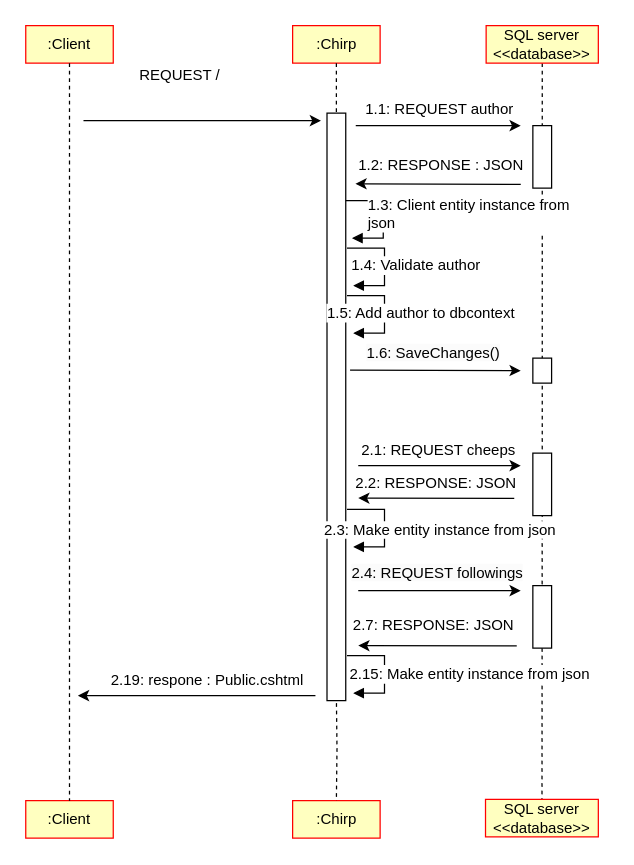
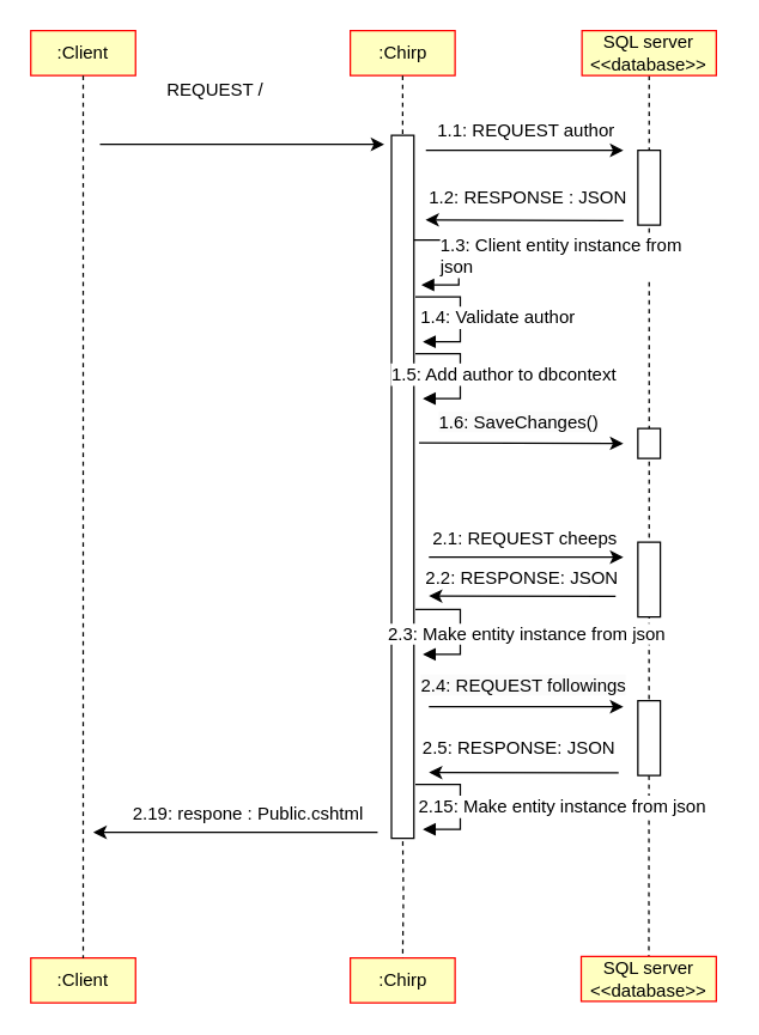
  <mxCell id="0" />
  <mxCell id="1" parent="0" />
  <mxCell id="2" style="edgeStyle=orthogonalEdgeStyle;rounded=0;orthogonalLoop=1;jettySize=auto;html=1;dashed=1;endArrow=none;endFill=0;" edge="1" parent="1" source="12" target="17"><mxGeometry relative="1" as="geometry" /></mxCell>
- <mxCell id="3" value="2.7: RESPONSE: JSON" style="text;html=1;align=center;verticalAlign=middle;resizable=0;points=[];autosize=1;strokeColor=none;fillColor=none;" parent="1" vertex="1"><mxGeometry x="270.68" y="485" width="150" height="30" as="geometry" /></mxCell>
+ <mxCell id="3" value="2.5: RESPONSE: JSON" style="text;html=1;align=center;verticalAlign=middle;resizable=0;points=[];autosize=1;strokeColor=none;fillColor=none;" parent="1" vertex="1"><mxGeometry x="270.68" y="485" width="150" height="30" as="geometry" /></mxCell>
  <mxCell id="4" value="2.2: RESPONSE: JSON" style="text;html=1;align=center;verticalAlign=middle;resizable=0;points=[];autosize=1;strokeColor=none;fillColor=none;" parent="1" vertex="1"><mxGeometry x="273" y="371" width="150" height="30" as="geometry" /></mxCell>
  <mxCell id="5" value="&lt;span style=&quot;color: rgb(0, 0, 0); font-family: Helvetica; font-size: 12px; font-style: normal; font-variant-ligatures: normal; font-variant-caps: normal; font-weight: 400; letter-spacing: normal; orphans: 2; text-align: center; text-indent: 0px; text-transform: none; widows: 2; word-spacing: 0px; -webkit-text-stroke-width: 0px; background-color: rgb(251, 251, 251); text-decoration-thickness: initial; text-decoration-style: initial; text-decoration-color: initial; float: none; display: inline !important;&quot;&gt;1.6: SaveChanges()&lt;/span&gt;" style="text;whiteSpace=wrap;html=1;" parent="1" vertex="1"><mxGeometry x="290.69" y="268" width="150" height="40" as="geometry" /></mxCell>
  <mxCell id="6" value="&lt;span style=&quot;color: rgb(0, 0, 0); font-family: Helvetica; font-size: 12px; font-style: normal; font-variant-ligatures: normal; font-variant-caps: normal; font-weight: 400; letter-spacing: normal; orphans: 2; text-align: center; text-indent: 0px; text-transform: none; widows: 2; word-spacing: 0px; -webkit-text-stroke-width: 0px; background-color: rgb(251, 251, 251); text-decoration-thickness: initial; text-decoration-style: initial; text-decoration-color: initial; float: none; display: inline !important;&quot;&gt;2.4: REQUEST followings&lt;/span&gt;" style="text;whiteSpace=wrap;html=1;" parent="1" vertex="1"><mxGeometry x="278.69" y="444" width="155.31" height="40" as="geometry" /></mxCell>
  <mxCell id="7" value="1.1: REQUEST author" style="text;whiteSpace=wrap;html=1;" parent="1" vertex="1"><mxGeometry x="289.69" y="73" width="130" height="40" as="geometry" /></mxCell>
  <mxCell id="8" value=":Client" style="rounded=0;whiteSpace=wrap;html=1;arcSize=40;fontColor=#000000;fillColor=#ffffc0;strokeColor=#ff0000;" parent="1" vertex="1"><mxGeometry x="20" y="20" width="70" height="30" as="geometry" /></mxCell>
  <mxCell id="9" value=":Chirp" style="rounded=0;whiteSpace=wrap;html=1;arcSize=40;fontColor=#000000;fillColor=#ffffc0;strokeColor=#ff0000;" parent="1" vertex="1"><mxGeometry x="233.5" y="20" width="70" height="30" as="geometry" /></mxCell>
  <mxCell id="10" value=":Chirp" style="rounded=0;whiteSpace=wrap;html=1;arcSize=40;fontColor=#000000;fillColor=#ffffc0;strokeColor=#ff0000;" parent="1" vertex="1"><mxGeometry x="233.5" y="640" width="70" height="30" as="geometry" /></mxCell>
  <mxCell id="11" value=":Client" style="rounded=0;whiteSpace=wrap;html=1;arcSize=40;fontColor=#000000;fillColor=#ffffc0;strokeColor=#ff0000;" parent="1" vertex="1"><mxGeometry x="20" y="640" width="70" height="30" as="geometry" /></mxCell>
  <mxCell id="12" value="SQL server&lt;br&gt;&amp;lt;&amp;lt;database&amp;gt;&amp;gt;" style="rounded=0;whiteSpace=wrap;html=1;arcSize=40;fontColor=#000000;fillColor=#ffffc0;strokeColor=#ff0000;" parent="1" vertex="1"><mxGeometry x="388.31" y="20" width="89.75" height="30" as="geometry" /></mxCell>
  <mxCell id="13" value="" style="edgeStyle=orthogonalEdgeStyle;rounded=0;orthogonalLoop=1;jettySize=auto;html=1;entryX=0.5;entryY=0;entryDx=0;entryDy=0;dashed=1;endArrow=none;endFill=0;" parent="1" target="10" edge="1"><mxGeometry relative="1" as="geometry"><mxPoint x="268.5" y="556" as="sourcePoint" /><mxPoint x="268.5" y="749" as="targetPoint" /></mxGeometry></mxCell>
  <mxCell id="14" value="" style="edgeStyle=orthogonalEdgeStyle;rounded=0;orthogonalLoop=1;jettySize=auto;html=1;entryX=0.5;entryY=0;entryDx=0;entryDy=0;dashed=1;endArrow=none;endFill=0;" parent="1" source="9" edge="1"><mxGeometry relative="1" as="geometry"><mxPoint x="269" y="120" as="sourcePoint" /><mxPoint x="268.5" y="362" as="targetPoint" /></mxGeometry></mxCell>
  <mxCell id="15" value="2.19: respone : Public.cshtml" style="text;html=1;align=center;verticalAlign=middle;resizable=0;points=[];autosize=1;strokeColor=none;fillColor=none;" parent="1" vertex="1"><mxGeometry x="74.75" y="529" width="180" height="30" as="geometry" /></mxCell>
  <mxCell id="16" value="" style="endArrow=classic;html=1;rounded=0;" parent="1" edge="1"><mxGeometry width="50" height="50" relative="1" as="geometry"><mxPoint x="251.75" y="556" as="sourcePoint" /><mxPoint x="61.75" y="556" as="targetPoint" /><Array as="points" /></mxGeometry></mxCell>
  <mxCell id="17" value="SQL server&lt;br&gt;&amp;lt;&amp;lt;database&amp;gt;&amp;gt;" style="rounded=0;whiteSpace=wrap;html=1;arcSize=40;fontColor=#000000;fillColor=#ffffc0;strokeColor=#ff0000;" parent="1" vertex="1"><mxGeometry x="387.81" y="639" width="90.25" height="30" as="geometry" /></mxCell>
  <mxCell id="18" value="" style="endArrow=classic;html=1;rounded=0;" parent="1" edge="1"><mxGeometry width="50" height="50" relative="1" as="geometry"><mxPoint x="286" y="372" as="sourcePoint" /><mxPoint x="416" y="372" as="targetPoint" /></mxGeometry></mxCell>
  <mxCell id="19" value="2.1: REQUEST cheeps" style="text;html=1;align=center;verticalAlign=middle;resizable=0;points=[];autosize=1;strokeColor=none;fillColor=none;" parent="1" vertex="1"><mxGeometry x="275" y="345" width="150" height="30" as="geometry" /></mxCell>
  <mxCell id="20" value="" style="rounded=0;whiteSpace=wrap;html=1;" parent="1" vertex="1"><mxGeometry x="425.68" y="362" width="15" height="50" as="geometry" /></mxCell>
  <mxCell id="21" value="" style="endArrow=classic;html=1;rounded=0;" parent="1" edge="1"><mxGeometry width="50" height="50" relative="1" as="geometry"><mxPoint x="410.8" y="398.25" as="sourcePoint" /><mxPoint x="286" y="398" as="targetPoint" /></mxGeometry></mxCell>
  <mxCell id="22" value="" style="edgeStyle=orthogonalEdgeStyle;rounded=0;orthogonalLoop=1;jettySize=auto;html=1;dashed=1;endArrow=none;endFill=0;entryX=0.5;entryY=0;entryDx=0;entryDy=0;" parent="1" source="8" target="11" edge="1"><mxGeometry relative="1" as="geometry"><mxPoint x="61" y="50" as="sourcePoint" /><mxPoint x="55" y="785" as="targetPoint" /></mxGeometry></mxCell>
  <mxCell id="23" value="" style="endArrow=classic;html=1;rounded=0;" parent="1" edge="1"><mxGeometry width="50" height="50" relative="1" as="geometry"><mxPoint x="286" y="472" as="sourcePoint" /><mxPoint x="416" y="472" as="targetPoint" /></mxGeometry></mxCell>
  <mxCell id="24" value="" style="rounded=0;whiteSpace=wrap;html=1;" parent="1" vertex="1"><mxGeometry x="425.68" y="468" width="15" height="50" as="geometry" /></mxCell>
  <mxCell id="25" value="" style="endArrow=classic;html=1;rounded=0;" parent="1" edge="1"><mxGeometry width="50" height="50" relative="1" as="geometry"><mxPoint x="412.8" y="516.25" as="sourcePoint" /><mxPoint x="286" y="516" as="targetPoint" /></mxGeometry></mxCell>
  <mxCell id="26" value="" style="endArrow=classic;html=1;rounded=0;" parent="1" edge="1"><mxGeometry width="50" height="50" relative="1" as="geometry"><mxPoint x="66.19" y="96" as="sourcePoint" /><mxPoint x="256.19" y="96" as="targetPoint" /><Array as="points" /></mxGeometry></mxCell>
  <mxCell id="27" value="REQUEST /" style="text;html=1;align=center;verticalAlign=middle;resizable=0;points=[];autosize=1;strokeColor=none;fillColor=none;" parent="1" vertex="1"><mxGeometry x="98" y="45" width="90" height="30" as="geometry" /></mxCell>
  <mxCell id="28" value="" style="rounded=0;whiteSpace=wrap;html=1;" parent="1" vertex="1"><mxGeometry x="261" y="90" width="15" height="470" as="geometry" /></mxCell>
  <mxCell id="29" value="" style="endArrow=classic;html=1;rounded=0;" parent="1" edge="1"><mxGeometry width="50" height="50" relative="1" as="geometry"><mxPoint x="284" y="100" as="sourcePoint" /><mxPoint x="416" y="100" as="targetPoint" /></mxGeometry></mxCell>
  <mxCell id="30" value="" style="rounded=0;whiteSpace=wrap;html=1;" parent="1" vertex="1"><mxGeometry x="425.69" y="100" width="15" height="50" as="geometry" /></mxCell>
  <mxCell id="31" value="" style="endArrow=classic;html=1;rounded=0;" parent="1" edge="1"><mxGeometry width="50" height="50" relative="1" as="geometry"><mxPoint x="416" y="147" as="sourcePoint" /><mxPoint x="283.75" y="146.5" as="targetPoint" /></mxGeometry></mxCell>
  <mxCell id="32" value="" style="endArrow=classic;html=1;rounded=0;" parent="1" edge="1"><mxGeometry width="50" height="50" relative="1" as="geometry"><mxPoint x="279.45" y="295.5" as="sourcePoint" /><mxPoint x="416" y="296" as="targetPoint" /></mxGeometry></mxCell>
  <mxCell id="33" value="" style="rounded=0;whiteSpace=wrap;html=1;" parent="1" vertex="1"><mxGeometry x="425.68" y="286" width="15" height="20" as="geometry" /></mxCell>
  <mxCell id="34" value="1.2: RESPONSE : JSON" style="text;html=1;align=center;verticalAlign=middle;resizable=0;points=[];autosize=1;strokeColor=none;fillColor=none;labelBackgroundColor=default;" parent="1" vertex="1"><mxGeometry x="272" y="117" width="160" height="30" as="geometry" /></mxCell>
  <mxCell id="35" value="" style="html=1;align=left;spacingLeft=2;endArrow=block;rounded=0;edgeStyle=orthogonalEdgeStyle;curved=0;rounded=0;" edge="1" parent="1"><mxGeometry relative="1" as="geometry"><mxPoint x="276" y="160" as="sourcePoint" /><Array as="points"><mxPoint x="306" y="190" /></Array><mxPoint x="281" y="190" as="targetPoint" /></mxGeometry></mxCell>
  <mxCell id="36" value="&lt;span style=&quot;color: rgb(0, 0, 0); font-family: Helvetica; font-size: 12px; font-style: normal; font-variant-ligatures: normal; font-variant-caps: normal; font-weight: 400; letter-spacing: normal; orphans: 2; text-align: center; text-indent: 0px; text-transform: none; widows: 2; word-spacing: 0px; -webkit-text-stroke-width: 0px; text-decoration-thickness: initial; text-decoration-style: initial; text-decoration-color: initial; float: none; display: inline !important;&quot;&gt;1.3: Client entity instance from json&lt;/span&gt;" style="text;whiteSpace=wrap;html=1;labelBackgroundColor=default;" parent="1" vertex="1"><mxGeometry x="292" y="150" width="170" height="40" as="geometry" /></mxCell>
  <mxCell id="37" value="" style="html=1;align=left;spacingLeft=2;endArrow=block;rounded=0;edgeStyle=orthogonalEdgeStyle;curved=0;rounded=0;" edge="1" parent="1"><mxGeometry relative="1" as="geometry"><mxPoint x="277" y="198" as="sourcePoint" /><Array as="points"><mxPoint x="307" y="228" /></Array><mxPoint x="282" y="228" as="targetPoint" /></mxGeometry></mxCell>
  <mxCell id="38" value="1.4: Validate author" style="text;html=1;align=center;verticalAlign=middle;resizable=0;points=[];autosize=1;strokeColor=none;fillColor=none;labelBackgroundColor=default;" vertex="1" parent="1"><mxGeometry x="267" y="197" width="130" height="30" as="geometry" /></mxCell>
  <mxCell id="39" value="" style="html=1;align=left;spacingLeft=2;endArrow=block;rounded=0;edgeStyle=orthogonalEdgeStyle;curved=0;rounded=0;" edge="1" parent="1"><mxGeometry relative="1" as="geometry"><mxPoint x="277" y="236" as="sourcePoint" /><Array as="points"><mxPoint x="307" y="266" /></Array><mxPoint x="282" y="266" as="targetPoint" /></mxGeometry></mxCell>
  <mxCell id="40" value="1.5: Add author to dbcontext" style="text;html=1;align=center;verticalAlign=middle;resizable=0;points=[];autosize=1;strokeColor=none;fillColor=none;labelBackgroundColor=default;" vertex="1" parent="1"><mxGeometry x="251" y="235" width="170" height="30" as="geometry" /></mxCell>
  <mxCell id="41" value="" style="html=1;align=left;spacingLeft=2;endArrow=block;rounded=0;edgeStyle=orthogonalEdgeStyle;curved=0;rounded=0;" edge="1" parent="1"><mxGeometry relative="1" as="geometry"><mxPoint x="277" y="407" as="sourcePoint" /><Array as="points"><mxPoint x="307" y="437" /></Array><mxPoint x="282" y="437" as="targetPoint" /></mxGeometry></mxCell>
  <mxCell id="42" value="&lt;span style=&quot;color: rgb(0, 0, 0); font-family: Helvetica; font-size: 12px; font-style: normal; font-variant-ligatures: normal; font-variant-caps: normal; font-weight: 400; letter-spacing: normal; orphans: 2; text-align: center; text-indent: 0px; text-transform: none; widows: 2; word-spacing: 0px; -webkit-text-stroke-width: 0px; background-color: rgb(255, 255, 255); text-decoration-thickness: initial; text-decoration-style: initial; text-decoration-color: initial; float: none; display: inline !important;&quot;&gt;2.3: Make entity instance&amp;nbsp;from json&lt;/span&gt;" style="text;whiteSpace=wrap;html=1;" vertex="1" parent="1"><mxGeometry x="257" y="410" width="220" height="40" as="geometry" /></mxCell>
  <mxCell id="43" value="" style="html=1;align=left;spacingLeft=2;endArrow=block;rounded=0;edgeStyle=orthogonalEdgeStyle;curved=0;rounded=0;" edge="1" parent="1"><mxGeometry relative="1" as="geometry"><mxPoint x="277" y="524" as="sourcePoint" /><Array as="points"><mxPoint x="307" y="554" /></Array><mxPoint x="282" y="554" as="targetPoint" /></mxGeometry></mxCell>
  <mxCell id="44" value="2.15: Make entity instance from json" style="text;html=1;align=center;verticalAlign=middle;resizable=0;points=[];autosize=1;strokeColor=none;fillColor=none;labelBackgroundColor=default;" parent="1" vertex="1"><mxGeometry x="264.68" y="523.5" width="220" height="30" as="geometry" /></mxCell>
